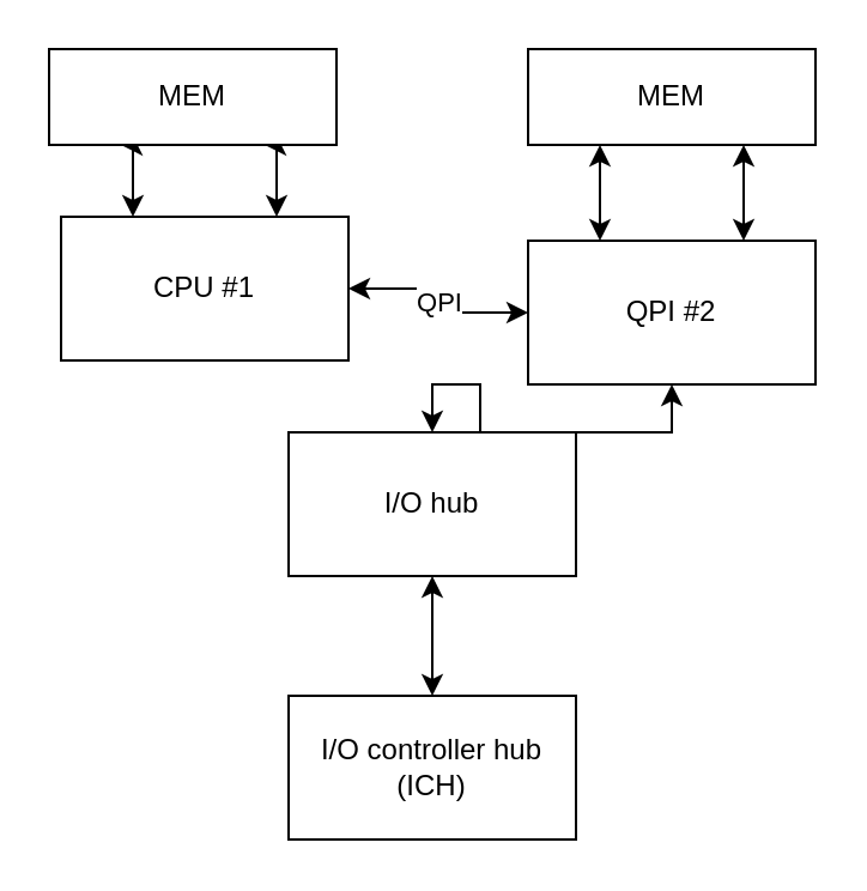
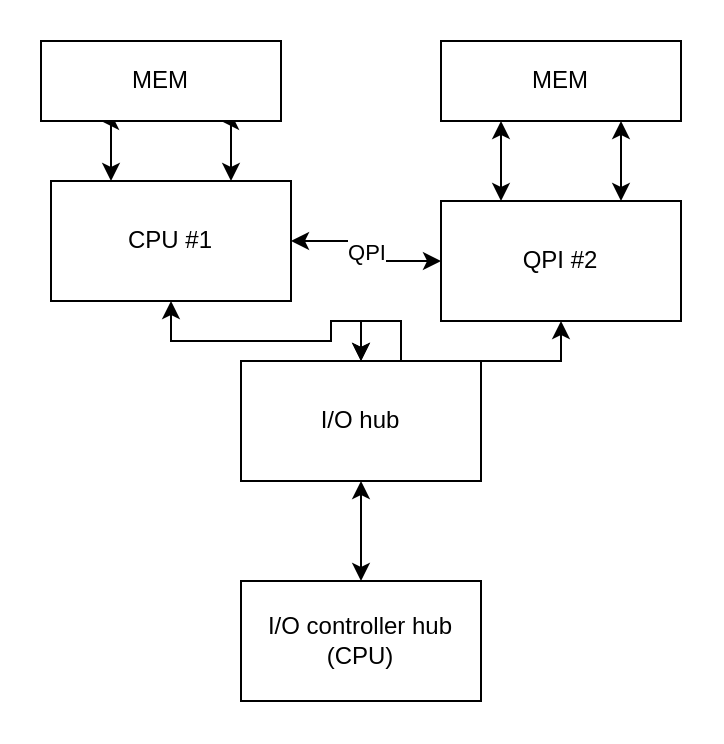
  <mxCell id="0" />
  <mxCell id="1" parent="0" />
  <mxCell id="2" value="QPI" style="edgeStyle=orthogonalEdgeStyle;rounded=0;orthogonalLoop=1;jettySize=auto;html=1;exitX=1;exitY=0.5;exitDx=0;exitDy=0;entryX=0;entryY=0.5;entryDx=0;entryDy=0;startArrow=classic;startFill=1;" edge="1" parent="1" source="4" target="6"><mxGeometry relative="1" as="geometry" /></mxCell>
+ <mxCell id="3" style="edgeStyle=orthogonalEdgeStyle;rounded=0;orthogonalLoop=1;jettySize=auto;html=1;exitX=0.5;exitY=1;exitDx=0;exitDy=0;entryX=0.5;entryY=0;entryDx=0;entryDy=0;startArrow=classic;startFill=1;" edge="1" parent="1" source="4" target="14"><mxGeometry relative="1" as="geometry" /></mxCell>
  <mxCell id="4" value="CPU #1" style="rounded=0;whiteSpace=wrap;html=1;" vertex="1" parent="1"><mxGeometry x="25" y="90" width="120" height="60" as="geometry" /></mxCell>
  <mxCell id="5" style="edgeStyle=orthogonalEdgeStyle;rounded=0;orthogonalLoop=1;jettySize=auto;html=1;exitX=0.5;exitY=1;exitDx=0;exitDy=0;entryX=0.5;entryY=0;entryDx=0;entryDy=0;startArrow=classic;startFill=1;" edge="1" parent="1" source="6" target="14"><mxGeometry relative="1" as="geometry" /></mxCell>
  <mxCell id="6" value="QPI #2" style="rounded=0;whiteSpace=wrap;html=1;" vertex="1" parent="1"><mxGeometry x="220" y="100" width="120" height="60" as="geometry" /></mxCell>
  <mxCell id="7" style="edgeStyle=orthogonalEdgeStyle;rounded=0;orthogonalLoop=1;jettySize=auto;html=1;exitX=0.25;exitY=1;exitDx=0;exitDy=0;entryX=0.25;entryY=0;entryDx=0;entryDy=0;startArrow=classic;startFill=1;" edge="1" parent="1" source="9" target="4"><mxGeometry relative="1" as="geometry" /></mxCell>
  <mxCell id="8" style="edgeStyle=orthogonalEdgeStyle;rounded=0;orthogonalLoop=1;jettySize=auto;html=1;exitX=0.75;exitY=1;exitDx=0;exitDy=0;entryX=0.75;entryY=0;entryDx=0;entryDy=0;startArrow=classic;startFill=1;" edge="1" parent="1" source="9" target="4"><mxGeometry relative="1" as="geometry" /></mxCell>
  <mxCell id="9" value="MEM" style="rounded=0;whiteSpace=wrap;html=1;" vertex="1" parent="1"><mxGeometry x="20" y="20" width="120" height="40" as="geometry" /></mxCell>
  <mxCell id="10" style="edgeStyle=orthogonalEdgeStyle;rounded=0;orthogonalLoop=1;jettySize=auto;html=1;exitX=0.25;exitY=1;exitDx=0;exitDy=0;entryX=0.25;entryY=0;entryDx=0;entryDy=0;startArrow=classic;startFill=1;" edge="1" parent="1" source="12" target="6"><mxGeometry relative="1" as="geometry" /></mxCell>
  <mxCell id="11" style="edgeStyle=orthogonalEdgeStyle;rounded=0;orthogonalLoop=1;jettySize=auto;html=1;exitX=0.75;exitY=1;exitDx=0;exitDy=0;entryX=0.75;entryY=0;entryDx=0;entryDy=0;startArrow=classic;startFill=1;" edge="1" parent="1" source="12" target="6"><mxGeometry relative="1" as="geometry" /></mxCell>
  <mxCell id="12" value="MEM" style="rounded=0;whiteSpace=wrap;html=1;" vertex="1" parent="1"><mxGeometry x="220" y="20" width="120" height="40" as="geometry" /></mxCell>
  <mxCell id="13" style="edgeStyle=orthogonalEdgeStyle;rounded=0;orthogonalLoop=1;jettySize=auto;html=1;exitX=0.5;exitY=1;exitDx=0;exitDy=0;entryX=0.5;entryY=0;entryDx=0;entryDy=0;startArrow=classic;startFill=1;" edge="1" parent="1" source="14" target="15"><mxGeometry relative="1" as="geometry" /></mxCell>
  <mxCell id="14" value="I/O hub" style="rounded=0;whiteSpace=wrap;html=1;" vertex="1" parent="1"><mxGeometry x="120" y="180" width="120" height="60" as="geometry" /></mxCell>
- <mxCell id="15" value="&lt;div&gt;I/O controller hub&lt;/div&gt;&lt;div&gt;(ICH)&lt;br&gt;&lt;/div&gt;" style="rounded=0;whiteSpace=wrap;html=1;" vertex="1" parent="1"><mxGeometry x="120" y="290" width="120" height="60" as="geometry" /></mxCell>
+ <mxCell id="15" value="&lt;div&gt;I/O controller hub&lt;/div&gt;&lt;div&gt;(CPU)&lt;br&gt;&lt;/div&gt;" style="rounded=0;whiteSpace=wrap;html=1;" vertex="1" parent="1"><mxGeometry x="120" y="290" width="120" height="60" as="geometry" /></mxCell>
